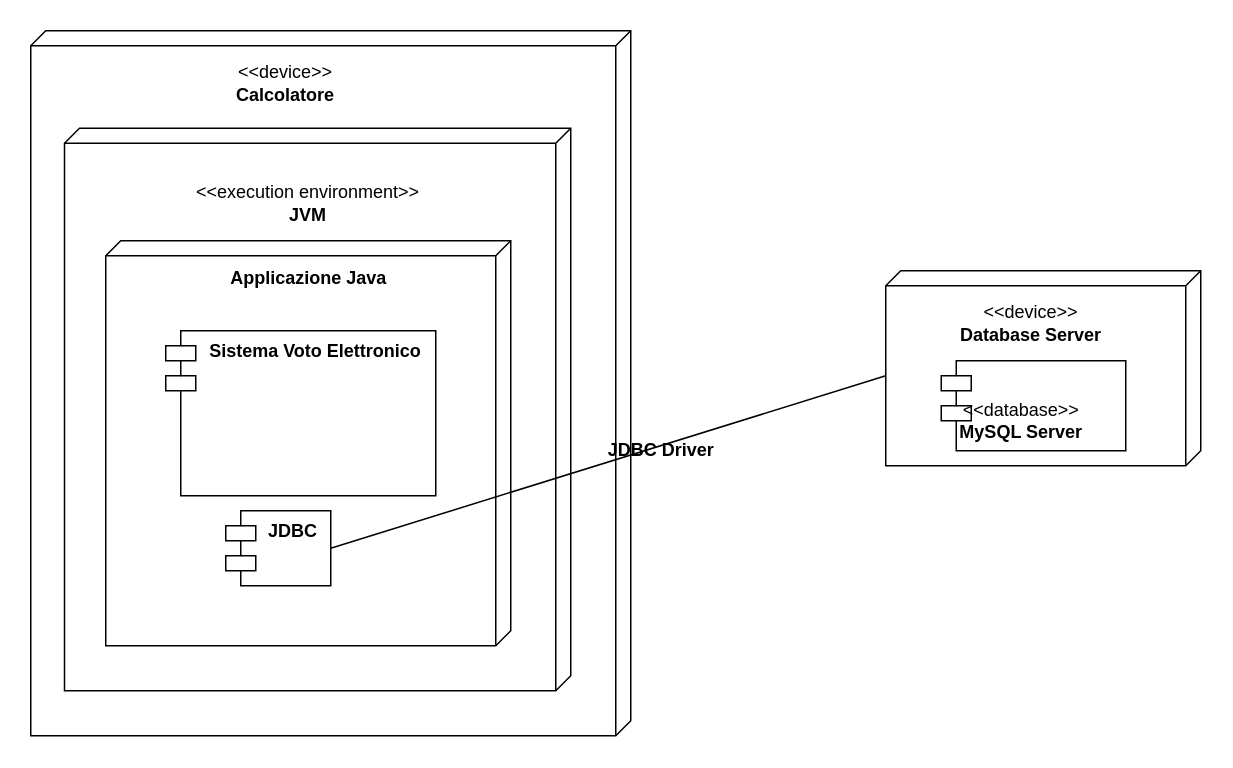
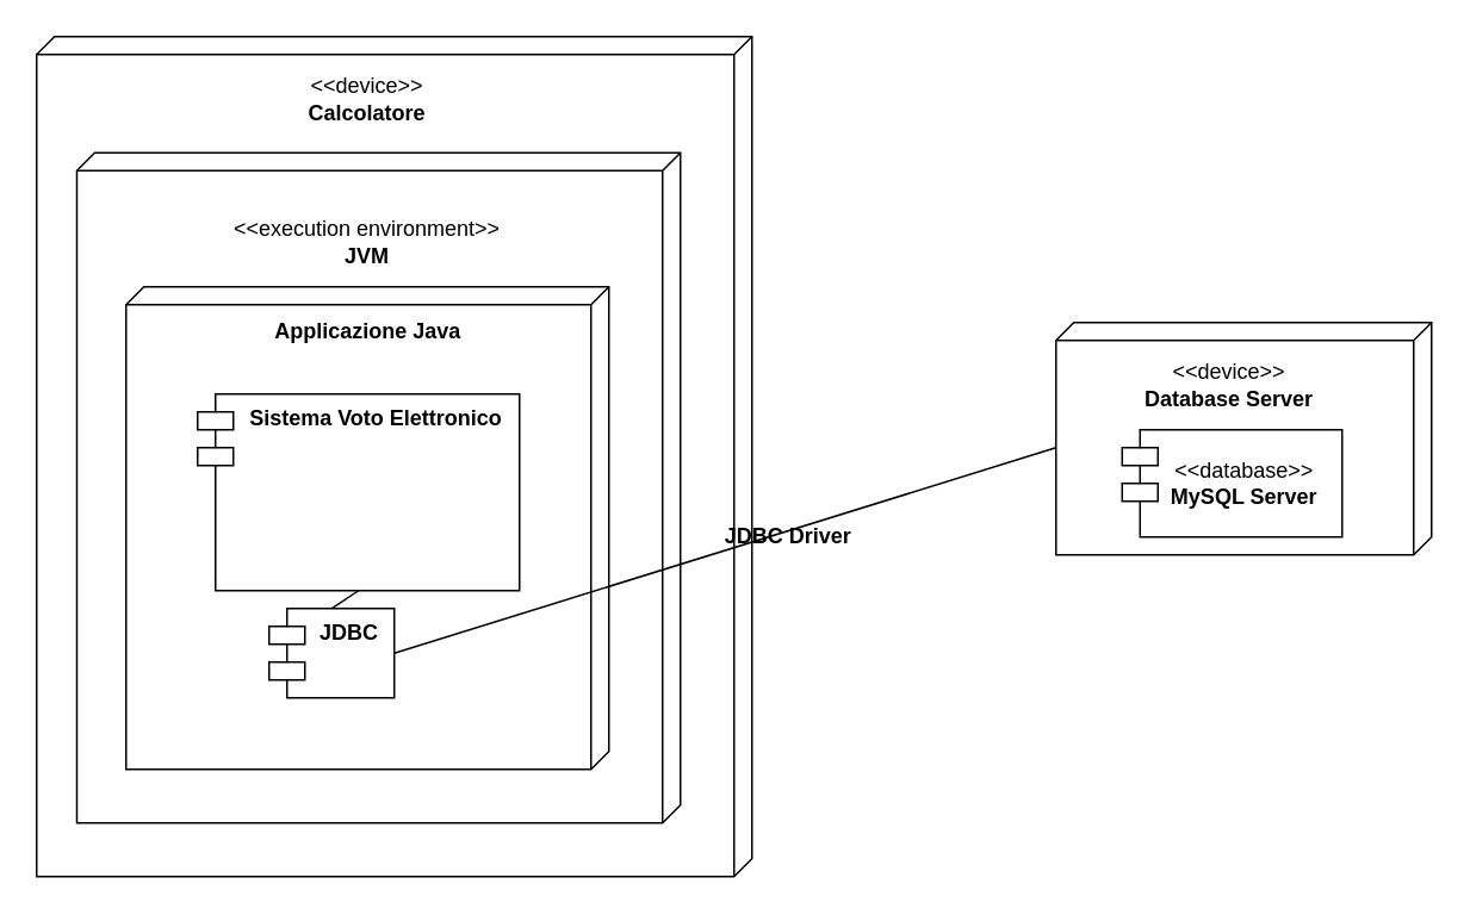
  <mxCell id="0" />
  <mxCell id="1" parent="0" />
  <mxCell id="2" value="" style="verticalAlign=top;align=left;spacingTop=8;spacingLeft=2;spacingRight=12;shape=cube;size=10;direction=south;fontStyle=4;html=1;" vertex="1" parent="1"><mxGeometry x="20" y="20" width="400" height="470" as="geometry" /></mxCell>
  <mxCell id="3" value="" style="verticalAlign=top;align=left;spacingTop=8;spacingLeft=2;spacingRight=12;shape=cube;size=10;direction=south;fontStyle=4;html=1;" vertex="1" parent="1"><mxGeometry x="42.5" y="85" width="337.5" height="375" as="geometry" /></mxCell>
- <mxCell id="4" value="&amp;lt;&amp;lt;device&amp;gt;&amp;gt;&lt;br&gt;&lt;b&gt;Calcolatore&lt;/b&gt;" style="text;html=1;strokeColor=none;fillColor=none;align=center;verticalAlign=middle;whiteSpace=wrap;rounded=0;" vertex="1" parent="1"><mxGeometry x="160" y="40" width="60" height="30" as="geometry" /></mxCell>
+ <mxCell id="4" value="&amp;lt;&amp;lt;device&amp;gt;&amp;gt;&lt;br&gt;&lt;b&gt;Calcolatore&lt;/b&gt;" style="text;html=1;strokeColor=none;fillColor=none;align=center;verticalAlign=middle;whiteSpace=wrap;rounded=0;" vertex="1" parent="1"><mxGeometry x="175" y="40" width="60" height="30" as="geometry" /></mxCell>
  <mxCell id="5" value="&amp;lt;&amp;lt;execution environment&amp;gt;&amp;gt;&lt;br&gt;&lt;b&gt;JVM&lt;/b&gt;" style="text;html=1;strokeColor=none;fillColor=none;align=center;verticalAlign=middle;whiteSpace=wrap;rounded=0;" vertex="1" parent="1"><mxGeometry x="110" y="120" width="190" height="30" as="geometry" /></mxCell>
  <mxCell id="6" value="" style="verticalAlign=top;align=left;spacingTop=8;spacingLeft=2;spacingRight=12;shape=cube;size=10;direction=south;fontStyle=4;html=1;" vertex="1" parent="1"><mxGeometry x="70" y="160" width="270" height="270" as="geometry" /></mxCell>
  <mxCell id="7" value="&lt;b&gt;Applicazione Java&lt;/b&gt;" style="text;html=1;strokeColor=none;fillColor=none;align=center;verticalAlign=middle;whiteSpace=wrap;rounded=0;" vertex="1" parent="1"><mxGeometry x="147.5" y="170" width="115" height="30" as="geometry" /></mxCell>
  <mxCell id="8" value="Sistema Voto Elettronico&#10;" style="shape=module;align=left;spacingLeft=20;align=center;verticalAlign=top;fontStyle=1" vertex="1" parent="1"><mxGeometry x="110" y="220" width="180" height="110" as="geometry" /></mxCell>
  <mxCell id="9" value="JDBC" style="shape=module;align=left;spacingLeft=20;align=center;verticalAlign=top;fontStyle=1" vertex="1" parent="1"><mxGeometry x="150" y="340" width="70" height="50" as="geometry" /></mxCell>
+ <mxCell id="10" value="" style="endArrow=none;html=1;rounded=0;entryX=0.5;entryY=1;entryDx=0;entryDy=0;exitX=0.5;exitY=0;exitDx=0;exitDy=0;" edge="1" parent="1" source="9" target="8"><mxGeometry width="50" height="50" relative="1" as="geometry"><mxPoint x="170" y="410" as="sourcePoint" /><mxPoint x="220" y="360" as="targetPoint" /></mxGeometry></mxCell>
  <mxCell id="11" value="" style="verticalAlign=top;align=left;spacingTop=8;spacingLeft=2;spacingRight=12;shape=cube;size=10;direction=south;fontStyle=4;html=1;" vertex="1" parent="1"><mxGeometry x="590" y="180" width="210" height="130" as="geometry" /></mxCell>
  <mxCell id="12" value="&amp;lt;&amp;lt;device&amp;gt;&amp;gt;&lt;br&gt;&lt;b&gt;Database Server&lt;/b&gt;" style="text;html=1;strokeColor=none;fillColor=none;align=center;verticalAlign=middle;whiteSpace=wrap;rounded=0;" vertex="1" parent="1"><mxGeometry x="607" y="200" width="160" height="30" as="geometry" /></mxCell>
  <mxCell id="13" value="" style="shape=module;align=left;spacingLeft=20;align=center;verticalAlign=top;fontStyle=1" vertex="1" parent="1"><mxGeometry x="627" y="240" width="123" height="60" as="geometry" /></mxCell>
- <mxCell id="14" value="&amp;lt;&amp;lt;database&amp;gt;&amp;gt;&lt;br&gt;&lt;b&gt;MySQL Server&lt;/b&gt;" style="text;html=1;strokeColor=none;fillColor=none;align=center;verticalAlign=middle;whiteSpace=wrap;rounded=0;" vertex="1" parent="1"><mxGeometry x="637.5" y="265" width="85" height="30" as="geometry" /></mxCell>
+ <mxCell id="14" value="&amp;lt;&amp;lt;database&amp;gt;&amp;gt;&lt;br&gt;&lt;b&gt;MySQL Server&lt;/b&gt;" style="text;html=1;strokeColor=none;fillColor=none;align=center;verticalAlign=middle;whiteSpace=wrap;rounded=0;" vertex="1" parent="1"><mxGeometry x="652.5" y="255" width="85" height="30" as="geometry" /></mxCell>
  <mxCell id="15" value="" style="endArrow=none;html=1;rounded=0;exitX=1;exitY=0.5;exitDx=0;exitDy=0;entryX=0;entryY=0;entryDx=70;entryDy=210;entryPerimeter=0;" edge="1" parent="1" source="9" target="11"><mxGeometry width="50" height="50" relative="1" as="geometry"><mxPoint x="270" y="400" as="sourcePoint" /><mxPoint x="320" y="350" as="targetPoint" /></mxGeometry></mxCell>
  <mxCell id="16" value="&lt;b&gt;JDBC Driver&lt;/b&gt;" style="text;html=1;align=center;verticalAlign=middle;resizable=0;points=[];autosize=1;strokeColor=none;fillColor=none;" vertex="1" parent="1"><mxGeometry x="395" y="290" width="90" height="20" as="geometry" /></mxCell>
